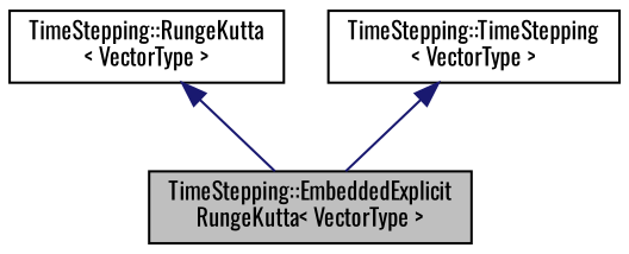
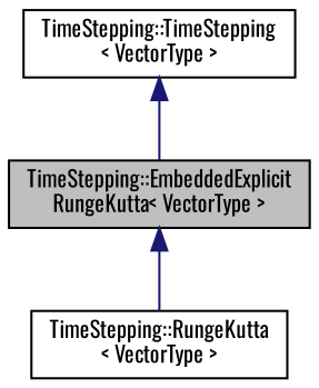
  digraph {
    fontname=Oswald
    node [color=black fillcolor=white fontname=Oswald fontsize=10 shape=record style=filled]
    edge [color=midnightblue dir=back fontname=Oswald fontsize=10 labelfontname=Helvetica labelfontsize=10 style=solid]
    n1 [fillcolor=grey75 fontcolor=black height=0.2 label="TimeStepping::EmbeddedExplicit\lRungeKutta\< VectorType \>" width=0.4]
    n2 [height=0.2 label="TimeStepping::RungeKutta\l\< VectorType \>" width=0.4]
    n3 [height=0.2 label="TimeStepping::TimeStepping\l\< VectorType \>" width=0.4]
-   n2 -> n1
+   n1 -> n2
    n3 -> n1
  }
